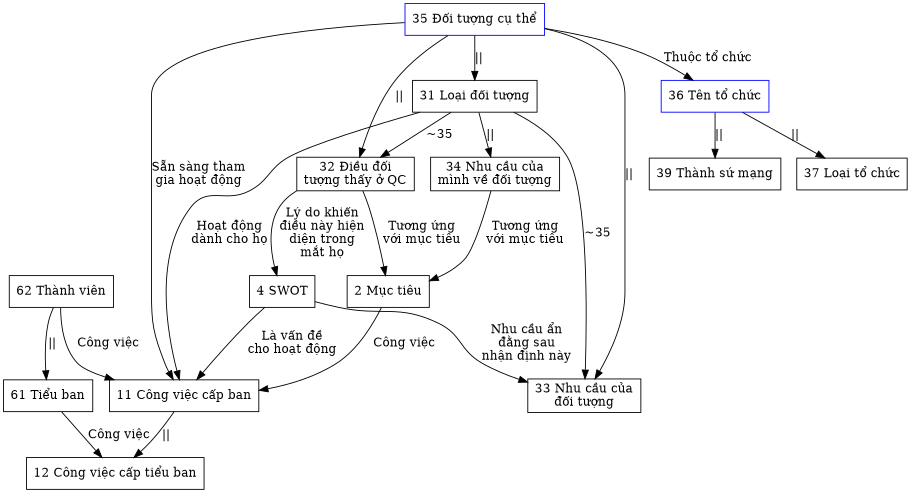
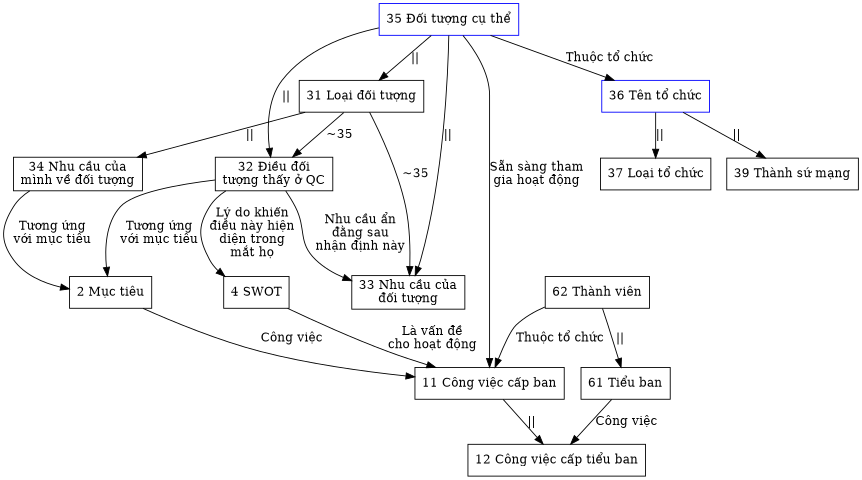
  digraph {
    splines=true
    node [shape=box]
    n1 [label="2 Mục tiêu"]
    n2 [label="11 Công việc cấp ban"]
    n3 [label="12 Công việc cấp tiểu ban"]
    n4 [label="4 SWOT"]
    n5 [label="31 Loại đối tượng"]
    n6 [label="32 Điều đối\ntượng thấy ở QC"]
    n7 [label="33 Nhu cầu của\nđối tượng"]
    n8 [label="34 Nhu cầu của\nmình về đối tượng"]
    n9 [color=blue label="35 Đối tượng cụ thể"]
    n10 [color=blue label="36 Tên tổ chức"]
    n11 [label="37 Loại tổ chức"]
    n12 [label="39 Thành sứ mạng"]
    n13 [label="61 Tiểu ban"]
    n14 [color=black label="62 Thành viên"]
    n1 -> n2 [label="Công việc"]
    n2 -> n3 [label="||"]
    n4 -> n2 [label="Là vấn đề\ncho hoạt động"]
-   n5 -> n2 [label="Hoạt động\ndành cho họ"]
    n5 -> n6 [label="~35"]
    n5 -> n7 [label="~35"]
    n5 -> n8 [label="||"]
    n6 -> n1 [label="Tương ứng\nvới mục tiêu"]
    n6 -> n4 [label="Lý do khiến\nđiều này hiện\ndiện trong\nmắt họ"]
-   n4 -> n7 [label="Nhu cầu ẩn\nđằng sau\nnhận định này"]
+   n6 -> n7 [label="Nhu cầu ẩn\nđằng sau\nnhận định này"]
    n8 -> n1 [label="Tương ứng\nvới mục tiêu"]
    n9 -> n2 [label="Sẵn sàng tham\ngia hoạt động"]
    n9 -> n5 [label="||"]
    n9 -> n6 [label="||"]
    n9 -> n7 [label="||"]
    n9 -> n10 [label="Thuộc tổ chức"]
    n10 -> n11 [label="||"]
    n10 -> n12 [label="||"]
    n13 -> n3 [label="Công việc"]
-   n14 -> n2 [label="Công việc"]
+   n14 -> n2 [label="Thuộc tổ chức"]
    n14 -> n13 [label="||"]
  }
